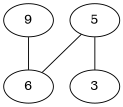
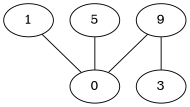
  graph {
-   n1 [label=6]
+   n1 [label=0]
+   n2 [label=1]
    n3 [label=3]
    n4 [label=9]
    n5 [label=5]
+   n2 -- n1
    n4 -- n1
-   n5 -- n3
+   n4 -- n3
    n5 -- n1
  }
